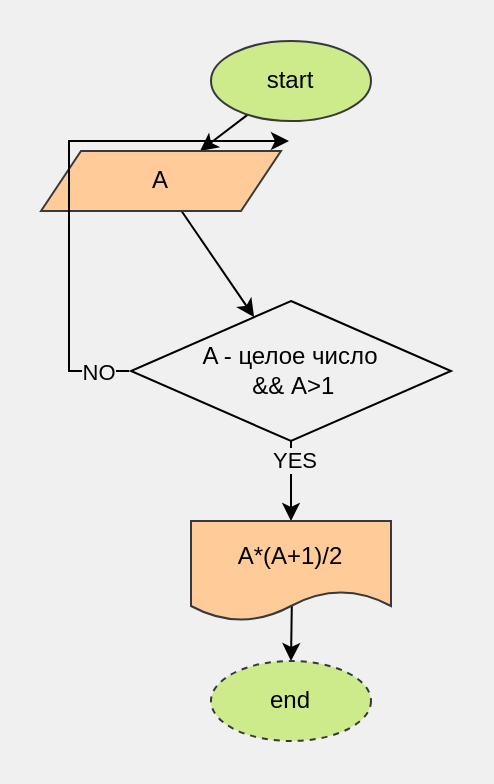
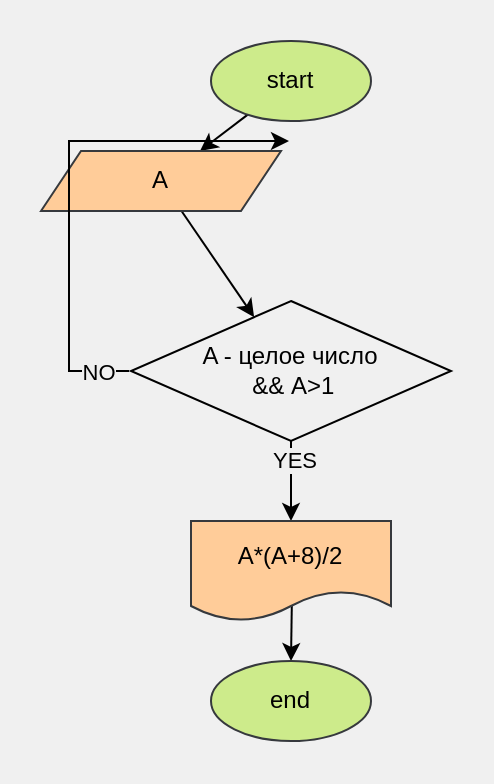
  <mxCell id="0" />
  <mxCell id="1" parent="0" />
  <mxCell id="2" value="" style="edgeStyle=none;html=1;rounded=0;strokeColor=#000000;" edge="1" parent="1" source="3" target="5"><mxGeometry relative="1" as="geometry" /></mxCell>
  <mxCell id="3" value="start" style="ellipse;whiteSpace=wrap;html=1;fillColor=#cdeb8b;strokeColor=#36393d;fontColor=#000000;" vertex="1" parent="1"><mxGeometry x="105" y="20" width="80" height="40" as="geometry" /></mxCell>
  <mxCell id="4" value="" style="edgeStyle=none;html=1;rounded=0;strokeColor=#000000;" edge="1" parent="1" source="5" target="10"><mxGeometry relative="1" as="geometry" /></mxCell>
  <mxCell id="5" value="A" style="shape=parallelogram;perimeter=parallelogramPerimeter;whiteSpace=wrap;html=1;fixedSize=1;fillColor=#ffcc99;strokeColor=#36393d;fontColor=#000000;" vertex="1" parent="1"><mxGeometry x="20" y="75" width="120" height="30" as="geometry" /></mxCell>
  <mxCell id="6" style="edgeStyle=none;html=1;exitX=0;exitY=0.5;exitDx=0;exitDy=0;rounded=0;strokeColor=#000000;" edge="1" parent="1"><mxGeometry relative="1" as="geometry"><mxPoint x="144" y="70" as="targetPoint" /><mxPoint x="64" y="185" as="sourcePoint" /><Array as="points"><mxPoint x="34" y="185" /><mxPoint x="34" y="70" /></Array></mxGeometry></mxCell>
  <mxCell id="7" value="NO" style="edgeLabel;html=1;align=center;verticalAlign=middle;resizable=0;points=[];fontColor=#000000;labelBackgroundColor=#F0F0F0;" vertex="1" connectable="0" parent="6"><mxGeometry x="-0.835" y="-1" relative="1" as="geometry"><mxPoint x="5" y="1" as="offset" /></mxGeometry></mxCell>
  <mxCell id="8" value="" style="edgeStyle=none;rounded=0;html=1;fontColor=#000000;strokeColor=#000000;" edge="1" parent="1" source="10" target="12"><mxGeometry relative="1" as="geometry" /></mxCell>
  <mxCell id="9" value="YES" style="edgeLabel;html=1;align=center;verticalAlign=middle;resizable=0;points=[];fontColor=#000000;labelBackgroundColor=#F0F0F0;" vertex="1" connectable="0" parent="8"><mxGeometry x="-0.562" y="1" relative="1" as="geometry"><mxPoint as="offset" /></mxGeometry></mxCell>
  <mxCell id="10" value="A - целое число&lt;br&gt;&amp;nbsp;&amp;amp;&amp;amp; A&amp;gt;1" style="rhombus;whiteSpace=wrap;html=1;fontColor=#000000;fillColor=#F0F0F0;strokeColor=#000000;" vertex="1" parent="1"><mxGeometry x="65" y="150" width="160" height="70" as="geometry" /></mxCell>
  <mxCell id="11" value="" style="edgeStyle=none;rounded=0;html=1;fontColor=#000000;strokeColor=#000000;exitX=0.504;exitY=0.851;exitDx=0;exitDy=0;exitPerimeter=0;" edge="1" parent="1" source="12" target="13"><mxGeometry relative="1" as="geometry" /></mxCell>
- <mxCell id="12" value="A*(A+1)/2" style="shape=document;whiteSpace=wrap;html=1;boundedLbl=1;labelBackgroundColor=none;strokeColor=#36393d;fillColor=#ffcc99;fontColor=#000000;" vertex="1" parent="1"><mxGeometry x="95" y="260" width="100" height="50" as="geometry" /></mxCell>
- <mxCell id="13" value="end" style="ellipse;whiteSpace=wrap;html=1;fillColor=#cdeb8b;strokeColor=#36393d;fontColor=#000000;dashed=1;" vertex="1" parent="1"><mxGeometry x="105" y="330" width="80" height="40" as="geometry" /></mxCell>
+ <mxCell id="12" value="A*(A+8)/2" style="shape=document;whiteSpace=wrap;html=1;boundedLbl=1;labelBackgroundColor=none;strokeColor=#36393d;fillColor=#ffcc99;fontColor=#000000;" vertex="1" parent="1"><mxGeometry x="95" y="260" width="100" height="50" as="geometry" /></mxCell>
+ <mxCell id="13" value="end" style="ellipse;whiteSpace=wrap;html=1;fillColor=#cdeb8b;strokeColor=#36393d;fontColor=#000000;" vertex="1" parent="1"><mxGeometry x="105" y="330" width="80" height="40" as="geometry" /></mxCell>
